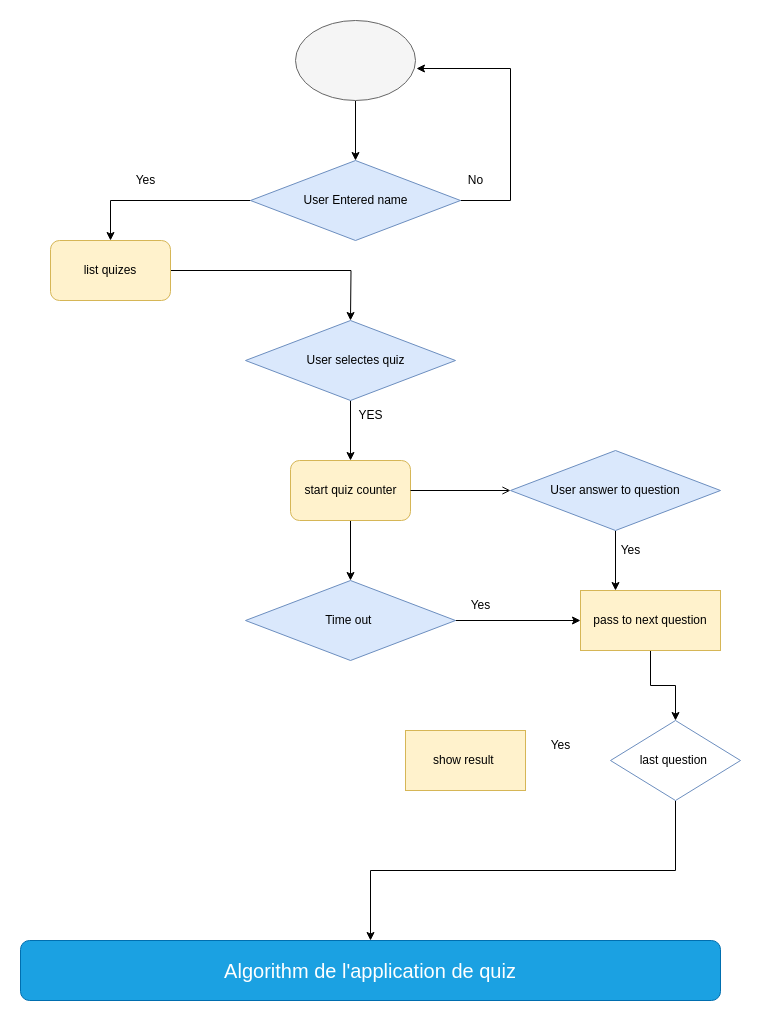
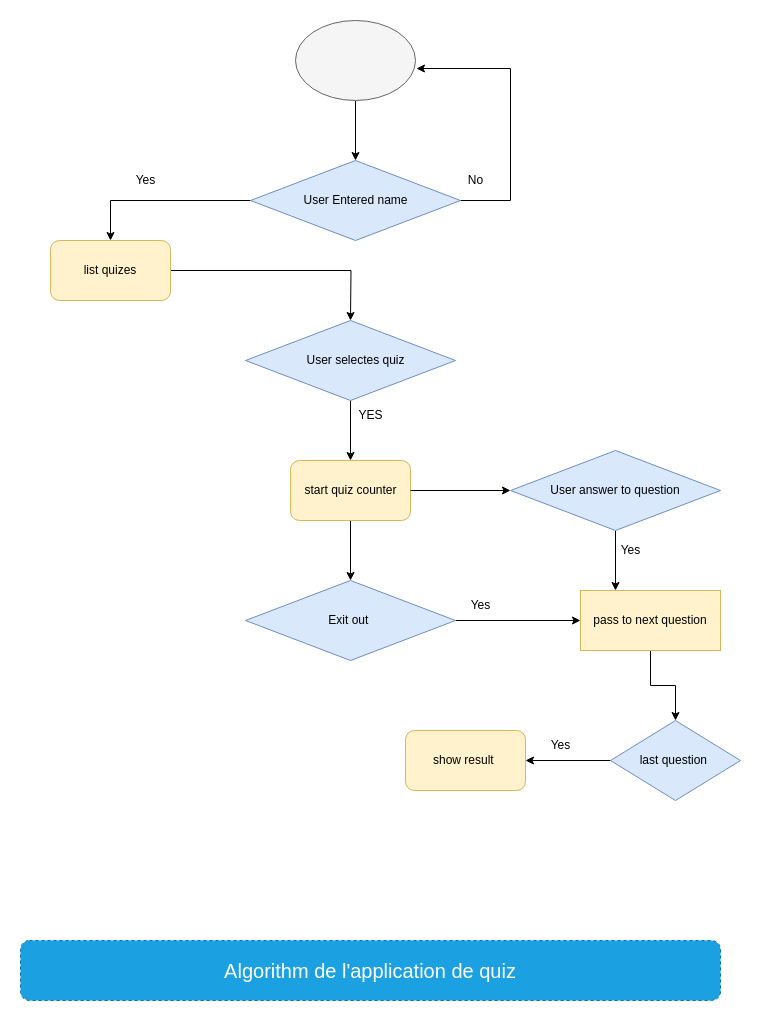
  <mxCell id="0" />
  <mxCell id="1" parent="0" />
  <mxCell id="2" style="edgeStyle=orthogonalEdgeStyle;rounded=0;orthogonalLoop=1;jettySize=auto;html=1;entryX=0.5;entryY=0;entryDx=0;entryDy=0;" edge="1" parent="1" source="3" target="6"><mxGeometry relative="1" as="geometry" /></mxCell>
  <mxCell id="3" value="" style="ellipse;whiteSpace=wrap;html=1;fillColor=#f5f5f5;fontColor=#333333;strokeColor=#666666;" vertex="1" parent="1"><mxGeometry x="295" y="20" width="120" height="80" as="geometry" /></mxCell>
  <mxCell id="4" style="edgeStyle=orthogonalEdgeStyle;rounded=0;orthogonalLoop=1;jettySize=auto;html=1;entryX=0.5;entryY=0;entryDx=0;entryDy=0;" edge="1" parent="1" source="6" target="10"><mxGeometry relative="1" as="geometry" /></mxCell>
  <mxCell id="5" style="edgeStyle=orthogonalEdgeStyle;rounded=0;orthogonalLoop=1;jettySize=auto;html=1;entryX=1.008;entryY=0.6;entryDx=0;entryDy=0;entryPerimeter=0;" edge="1" parent="1" source="6" target="3"><mxGeometry relative="1" as="geometry"><mxPoint x="560" y="40" as="targetPoint" /><Array as="points"><mxPoint x="510" y="200" /><mxPoint x="510" y="68" /></Array></mxGeometry></mxCell>
  <mxCell id="6" value="" style="rhombus;whiteSpace=wrap;html=1;fillColor=#dae8fc;strokeColor=#6c8ebf;" vertex="1" parent="1"><mxGeometry x="250" y="160" width="210" height="80" as="geometry" /></mxCell>
  <mxCell id="7" value="User Entered name" style="text;html=1;align=center;verticalAlign=middle;resizable=0;points=[];autosize=1;strokeColor=none;fillColor=none;" vertex="1" parent="1"><mxGeometry x="290" y="185" width="130" height="30" as="geometry" /></mxCell>
  <mxCell id="8" value="Exit" style="text;html=1;align=center;verticalAlign=middle;resizable=0;points=[];autosize=1;strokeColor=none;fillColor=none;" vertex="1" parent="1"><mxGeometry x="90" y="255" width="40" height="30" as="geometry" /></mxCell>
  <mxCell id="9" style="edgeStyle=orthogonalEdgeStyle;rounded=0;orthogonalLoop=1;jettySize=auto;html=1;" edge="1" parent="1" source="10"><mxGeometry relative="1" as="geometry"><mxPoint x="350" y="320" as="targetPoint" /></mxGeometry></mxCell>
  <mxCell id="10" value="list quizes" style="rounded=1;whiteSpace=wrap;html=1;fillColor=#fff2cc;strokeColor=#d6b656;" vertex="1" parent="1"><mxGeometry x="50" y="240" width="120" height="60" as="geometry" /></mxCell>
  <mxCell id="11" value="No" style="text;html=1;align=center;verticalAlign=middle;resizable=0;points=[];autosize=1;strokeColor=none;fillColor=none;" vertex="1" parent="1"><mxGeometry x="455" y="165" width="40" height="30" as="geometry" /></mxCell>
  <mxCell id="12" value="Yes" style="text;html=1;align=center;verticalAlign=middle;resizable=0;points=[];autosize=1;strokeColor=none;fillColor=none;" vertex="1" parent="1"><mxGeometry x="125" y="165" width="40" height="30" as="geometry" /></mxCell>
  <mxCell id="13" style="edgeStyle=orthogonalEdgeStyle;rounded=0;orthogonalLoop=1;jettySize=auto;html=1;" edge="1" parent="1" source="14" target="17"><mxGeometry relative="1" as="geometry"><mxPoint x="350" y="450" as="targetPoint" /></mxGeometry></mxCell>
  <mxCell id="14" value="" style="rhombus;whiteSpace=wrap;html=1;fillColor=#dae8fc;strokeColor=#6c8ebf;" vertex="1" parent="1"><mxGeometry x="245" y="320" width="210" height="80" as="geometry" /></mxCell>
  <mxCell id="15" value="User selectes quiz" style="text;html=1;align=center;verticalAlign=middle;resizable=0;points=[];autosize=1;strokeColor=none;fillColor=none;" vertex="1" parent="1"><mxGeometry x="295" y="345" width="120" height="30" as="geometry" /></mxCell>
  <mxCell id="16" style="edgeStyle=orthogonalEdgeStyle;rounded=0;orthogonalLoop=1;jettySize=auto;html=1;entryX=0.5;entryY=0;entryDx=0;entryDy=0;" edge="1" parent="1" source="17" target="23"><mxGeometry relative="1" as="geometry" /></mxCell>
  <mxCell id="17" value="" style="rounded=1;whiteSpace=wrap;html=1;fillColor=#fff2cc;strokeColor=#d6b656;" vertex="1" parent="1"><mxGeometry x="290" y="460" width="120" height="60" as="geometry" /></mxCell>
- <mxCell id="18" value="" style="edgeStyle=orthogonalEdgeStyle;rounded=0;orthogonalLoop=1;jettySize=auto;html=1;endArrow=open;" edge="1" parent="1" source="19" target="27"><mxGeometry relative="1" as="geometry" /></mxCell>
+ <mxCell id="18" value="" style="edgeStyle=orthogonalEdgeStyle;rounded=0;orthogonalLoop=1;jettySize=auto;html=1;" edge="1" parent="1" source="19" target="27"><mxGeometry relative="1" as="geometry" /></mxCell>
  <mxCell id="19" value="start quiz counter" style="text;html=1;align=center;verticalAlign=middle;resizable=0;points=[];autosize=1;strokeColor=none;fillColor=none;" vertex="1" parent="1"><mxGeometry x="290" y="475" width="120" height="30" as="geometry" /></mxCell>
  <mxCell id="20" value="YES&lt;br&gt;" style="text;html=1;align=center;verticalAlign=middle;resizable=0;points=[];autosize=1;strokeColor=none;fillColor=none;" vertex="1" parent="1"><mxGeometry x="345" y="400" width="50" height="30" as="geometry" /></mxCell>
  <mxCell id="21" value="User selectes quiz" style="text;html=1;align=center;verticalAlign=middle;resizable=0;points=[];autosize=1;strokeColor=none;fillColor=none;" vertex="1" parent="1"><mxGeometry x="295" y="605" width="120" height="30" as="geometry" /></mxCell>
  <mxCell id="22" value="" style="edgeStyle=orthogonalEdgeStyle;rounded=0;orthogonalLoop=1;jettySize=auto;html=1;" edge="1" parent="1" source="23" target="25"><mxGeometry relative="1" as="geometry" /></mxCell>
- <mxCell id="23" value="Time out&amp;nbsp;" style="rhombus;whiteSpace=wrap;html=1;fillColor=#dae8fc;strokeColor=#6c8ebf;" vertex="1" parent="1"><mxGeometry x="245" y="580" width="210" height="80" as="geometry" /></mxCell>
+ <mxCell id="23" value="Exit out&amp;nbsp;" style="rhombus;whiteSpace=wrap;html=1;fillColor=#dae8fc;strokeColor=#6c8ebf;" vertex="1" parent="1"><mxGeometry x="245" y="580" width="210" height="80" as="geometry" /></mxCell>
  <mxCell id="24" value="" style="edgeStyle=orthogonalEdgeStyle;rounded=0;orthogonalLoop=1;jettySize=auto;html=1;" edge="1" parent="1" source="25" target="31"><mxGeometry relative="1" as="geometry" /></mxCell>
  <mxCell id="25" value="pass to next question" style="whiteSpace=wrap;html=1;fillColor=#fff2cc;strokeColor=#d6b656;" vertex="1" parent="1"><mxGeometry x="580" y="590" width="140" height="60" as="geometry" /></mxCell>
  <mxCell id="26" style="edgeStyle=orthogonalEdgeStyle;rounded=0;orthogonalLoop=1;jettySize=auto;html=1;entryX=0.25;entryY=0;entryDx=0;entryDy=0;" edge="1" parent="1" source="27" target="25"><mxGeometry relative="1" as="geometry" /></mxCell>
  <mxCell id="27" value="User answer to question" style="rhombus;whiteSpace=wrap;html=1;fillColor=#dae8fc;strokeColor=#6c8ebf;" vertex="1" parent="1"><mxGeometry x="510" y="450" width="210" height="80" as="geometry" /></mxCell>
  <mxCell id="28" value="Yes" style="text;html=1;align=center;verticalAlign=middle;resizable=0;points=[];autosize=1;strokeColor=none;fillColor=none;" vertex="1" parent="1"><mxGeometry x="460" y="590" width="40" height="30" as="geometry" /></mxCell>
  <mxCell id="29" value="Yes" style="text;html=1;align=center;verticalAlign=middle;resizable=0;points=[];autosize=1;strokeColor=none;fillColor=none;" vertex="1" parent="1"><mxGeometry x="610" y="535" width="40" height="30" as="geometry" /></mxCell>
- <mxCell id="30" value="" style="edgeStyle=orthogonalEdgeStyle;rounded=0;orthogonalLoop=1;jettySize=auto;html=1;" edge="1" parent="1" source="31" target="34"><mxGeometry relative="1" as="geometry" /></mxCell>
- <mxCell id="31" value="last question&amp;nbsp;" style="rhombus;whiteSpace=wrap;html=1;fillColor=#ffffff;strokeColor=#6c8ebf;" vertex="1" parent="1"><mxGeometry x="610" y="720" width="130" height="80" as="geometry" /></mxCell>
- <mxCell id="32" value="show result&amp;nbsp;" style="whiteSpace=wrap;html=1;fillColor=#fff2cc;strokeColor=#d6b656;" vertex="1" parent="1"><mxGeometry x="405" y="730" width="120" height="60" as="geometry" /></mxCell>
+ <mxCell id="30" value="" style="edgeStyle=orthogonalEdgeStyle;rounded=0;orthogonalLoop=1;jettySize=auto;html=1;" edge="1" parent="1" source="31" target="32"><mxGeometry relative="1" as="geometry" /></mxCell>
+ <mxCell id="31" value="last question&amp;nbsp;" style="rhombus;whiteSpace=wrap;html=1;fillColor=#dae8fc;strokeColor=#6c8ebf;" vertex="1" parent="1"><mxGeometry x="610" y="720" width="130" height="80" as="geometry" /></mxCell>
+ <mxCell id="32" value="show result&amp;nbsp;" style="whiteSpace=wrap;html=1;fillColor=#fff2cc;strokeColor=#d6b656;rounded=1;" vertex="1" parent="1"><mxGeometry x="405" y="730" width="120" height="60" as="geometry" /></mxCell>
  <mxCell id="33" value="Yes" style="text;html=1;align=center;verticalAlign=middle;resizable=0;points=[];autosize=1;strokeColor=none;fillColor=none;" vertex="1" parent="1"><mxGeometry x="540" y="730" width="40" height="30" as="geometry" /></mxCell>
- <mxCell id="34" value="&lt;font style=&quot;font-size: 20px;&quot; color=&quot;#ffffff&quot;&gt;Algorithm de l'application de quiz&lt;/font&gt;" style="rounded=1;whiteSpace=wrap;html=1;fillColor=#1ba1e2;strokeColor=#006EAF;fontColor=#ffffff;" vertex="1" parent="1"><mxGeometry x="20" y="940" width="700" height="60" as="geometry" /></mxCell>
+ <mxCell id="34" value="&lt;font style=&quot;font-size: 20px;&quot; color=&quot;#ffffff&quot;&gt;Algorithm de l'application de quiz&lt;/font&gt;" style="rounded=1;whiteSpace=wrap;html=1;fillColor=#1ba1e2;strokeColor=#006EAF;fontColor=#ffffff;dashed=1;" vertex="1" parent="1"><mxGeometry x="20" y="940" width="700" height="60" as="geometry" /></mxCell>
